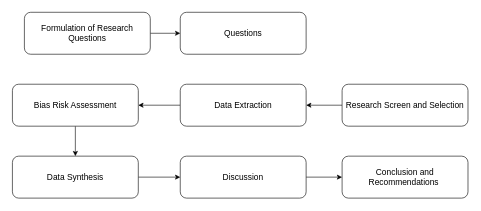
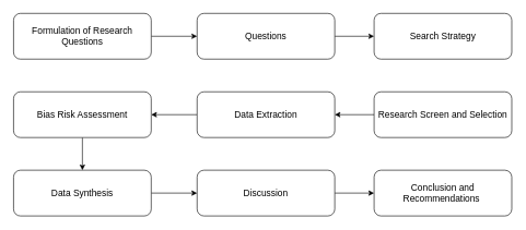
  <mxCell id="0" />
  <mxCell id="1" parent="0" />
+ <mxCell id="2" style="edgeStyle=orthogonalEdgeStyle;rounded=0;orthogonalLoop=1;jettySize=auto;html=1;exitX=1;exitY=0.5;exitDx=0;exitDy=0;entryX=0;entryY=0.5;entryDx=0;entryDy=0;" parent="1" source="3" target="4" edge="1"><mxGeometry relative="1" as="geometry" /></mxCell>
  <mxCell id="3" value="&lt;font style=&quot;font-size: 14px;&quot;&gt;Questions&lt;/font&gt;" style="rounded=1;whiteSpace=wrap;html=1;" parent="1" vertex="1"><mxGeometry x="300" y="20" width="210" height="70" as="geometry" /></mxCell>
+ <mxCell id="4" value="&lt;font style=&quot;font-size: 14px;&quot;&gt;Search Strategy&lt;br&gt;&lt;/font&gt;" style="rounded=1;whiteSpace=wrap;html=1;" parent="1" vertex="1"><mxGeometry x="570" y="20" width="210" height="70" as="geometry" /></mxCell>
  <mxCell id="5" style="edgeStyle=orthogonalEdgeStyle;rounded=0;orthogonalLoop=1;jettySize=auto;html=1;exitX=0;exitY=0.5;exitDx=0;exitDy=0;entryX=1;entryY=0.5;entryDx=0;entryDy=0;" parent="1" source="6" target="8" edge="1"><mxGeometry relative="1" as="geometry" /></mxCell>
  <mxCell id="6" value="&lt;font style=&quot;font-size: 14px;&quot;&gt;Research Screen and Selection&lt;br&gt;&lt;/font&gt;" style="rounded=1;whiteSpace=wrap;html=1;" parent="1" vertex="1"><mxGeometry x="570" y="140" width="210" height="70" as="geometry" /></mxCell>
  <mxCell id="7" style="edgeStyle=orthogonalEdgeStyle;rounded=0;orthogonalLoop=1;jettySize=auto;html=1;exitX=0;exitY=0.5;exitDx=0;exitDy=0;entryX=1;entryY=0.5;entryDx=0;entryDy=0;" parent="1" source="8" target="10" edge="1"><mxGeometry relative="1" as="geometry" /></mxCell>
  <mxCell id="8" value="&lt;font style=&quot;font-size: 14px;&quot;&gt;Data Extraction&lt;br&gt;&lt;/font&gt;" style="rounded=1;whiteSpace=wrap;html=1;" parent="1" vertex="1"><mxGeometry x="300" y="140" width="210" height="70" as="geometry" /></mxCell>
  <mxCell id="9" style="edgeStyle=orthogonalEdgeStyle;rounded=0;orthogonalLoop=1;jettySize=auto;html=1;exitX=0.5;exitY=1;exitDx=0;exitDy=0;entryX=0.5;entryY=0;entryDx=0;entryDy=0;" parent="1" source="10" target="12" edge="1"><mxGeometry relative="1" as="geometry" /></mxCell>
  <mxCell id="10" value="&lt;font style=&quot;font-size: 14px;&quot;&gt;Bias Risk Assessment&lt;br&gt;&lt;/font&gt;" style="rounded=1;whiteSpace=wrap;html=1;" parent="1" vertex="1"><mxGeometry x="20" y="140" width="210" height="70" as="geometry" /></mxCell>
  <mxCell id="11" style="edgeStyle=orthogonalEdgeStyle;rounded=0;orthogonalLoop=1;jettySize=auto;html=1;exitX=1;exitY=0.5;exitDx=0;exitDy=0;" parent="1" source="12" target="16" edge="1"><mxGeometry relative="1" as="geometry" /></mxCell>
  <mxCell id="12" value="&lt;font style=&quot;font-size: 14px;&quot;&gt;Data Synthesis&lt;br&gt;&lt;/font&gt;" style="rounded=1;whiteSpace=wrap;html=1;" parent="1" vertex="1"><mxGeometry x="20" y="260" width="210" height="70" as="geometry" /></mxCell>
  <mxCell id="13" style="edgeStyle=orthogonalEdgeStyle;rounded=0;orthogonalLoop=1;jettySize=auto;html=1;exitX=1;exitY=0.5;exitDx=0;exitDy=0;" parent="1" source="14" target="3" edge="1"><mxGeometry relative="1" as="geometry" /></mxCell>
- <mxCell id="14" value="&lt;font style=&quot;font-size: 14px;&quot;&gt;Formulation of Research Questions&lt;/font&gt;" style="rounded=1;whiteSpace=wrap;html=1;" parent="1" vertex="1"><mxGeometry x="40" y="20" width="210" height="70" as="geometry" /></mxCell>
+ <mxCell id="14" value="&lt;font style=&quot;font-size: 14px;&quot;&gt;Formulation of Research Questions&lt;/font&gt;" style="rounded=1;whiteSpace=wrap;html=1;" parent="1" vertex="1"><mxGeometry x="20" y="20" width="210" height="70" as="geometry" /></mxCell>
  <mxCell id="15" style="edgeStyle=orthogonalEdgeStyle;rounded=0;orthogonalLoop=1;jettySize=auto;html=1;exitX=1;exitY=0.5;exitDx=0;exitDy=0;entryX=0;entryY=0.5;entryDx=0;entryDy=0;" parent="1" source="16" target="17" edge="1"><mxGeometry relative="1" as="geometry" /></mxCell>
  <mxCell id="16" value="&lt;font style=&quot;font-size: 14px;&quot;&gt;Discussion&lt;br&gt;&lt;/font&gt;" style="rounded=1;whiteSpace=wrap;html=1;" parent="1" vertex="1"><mxGeometry x="300" y="260" width="210" height="70" as="geometry" /></mxCell>
  <mxCell id="17" value="&lt;font style=&quot;font-size: 14px;&quot;&gt;Conclusion and Recommendations&amp;nbsp;&lt;br&gt;&lt;/font&gt;" style="rounded=1;whiteSpace=wrap;html=1;" parent="1" vertex="1"><mxGeometry x="570" y="260" width="210" height="70" as="geometry" /></mxCell>
